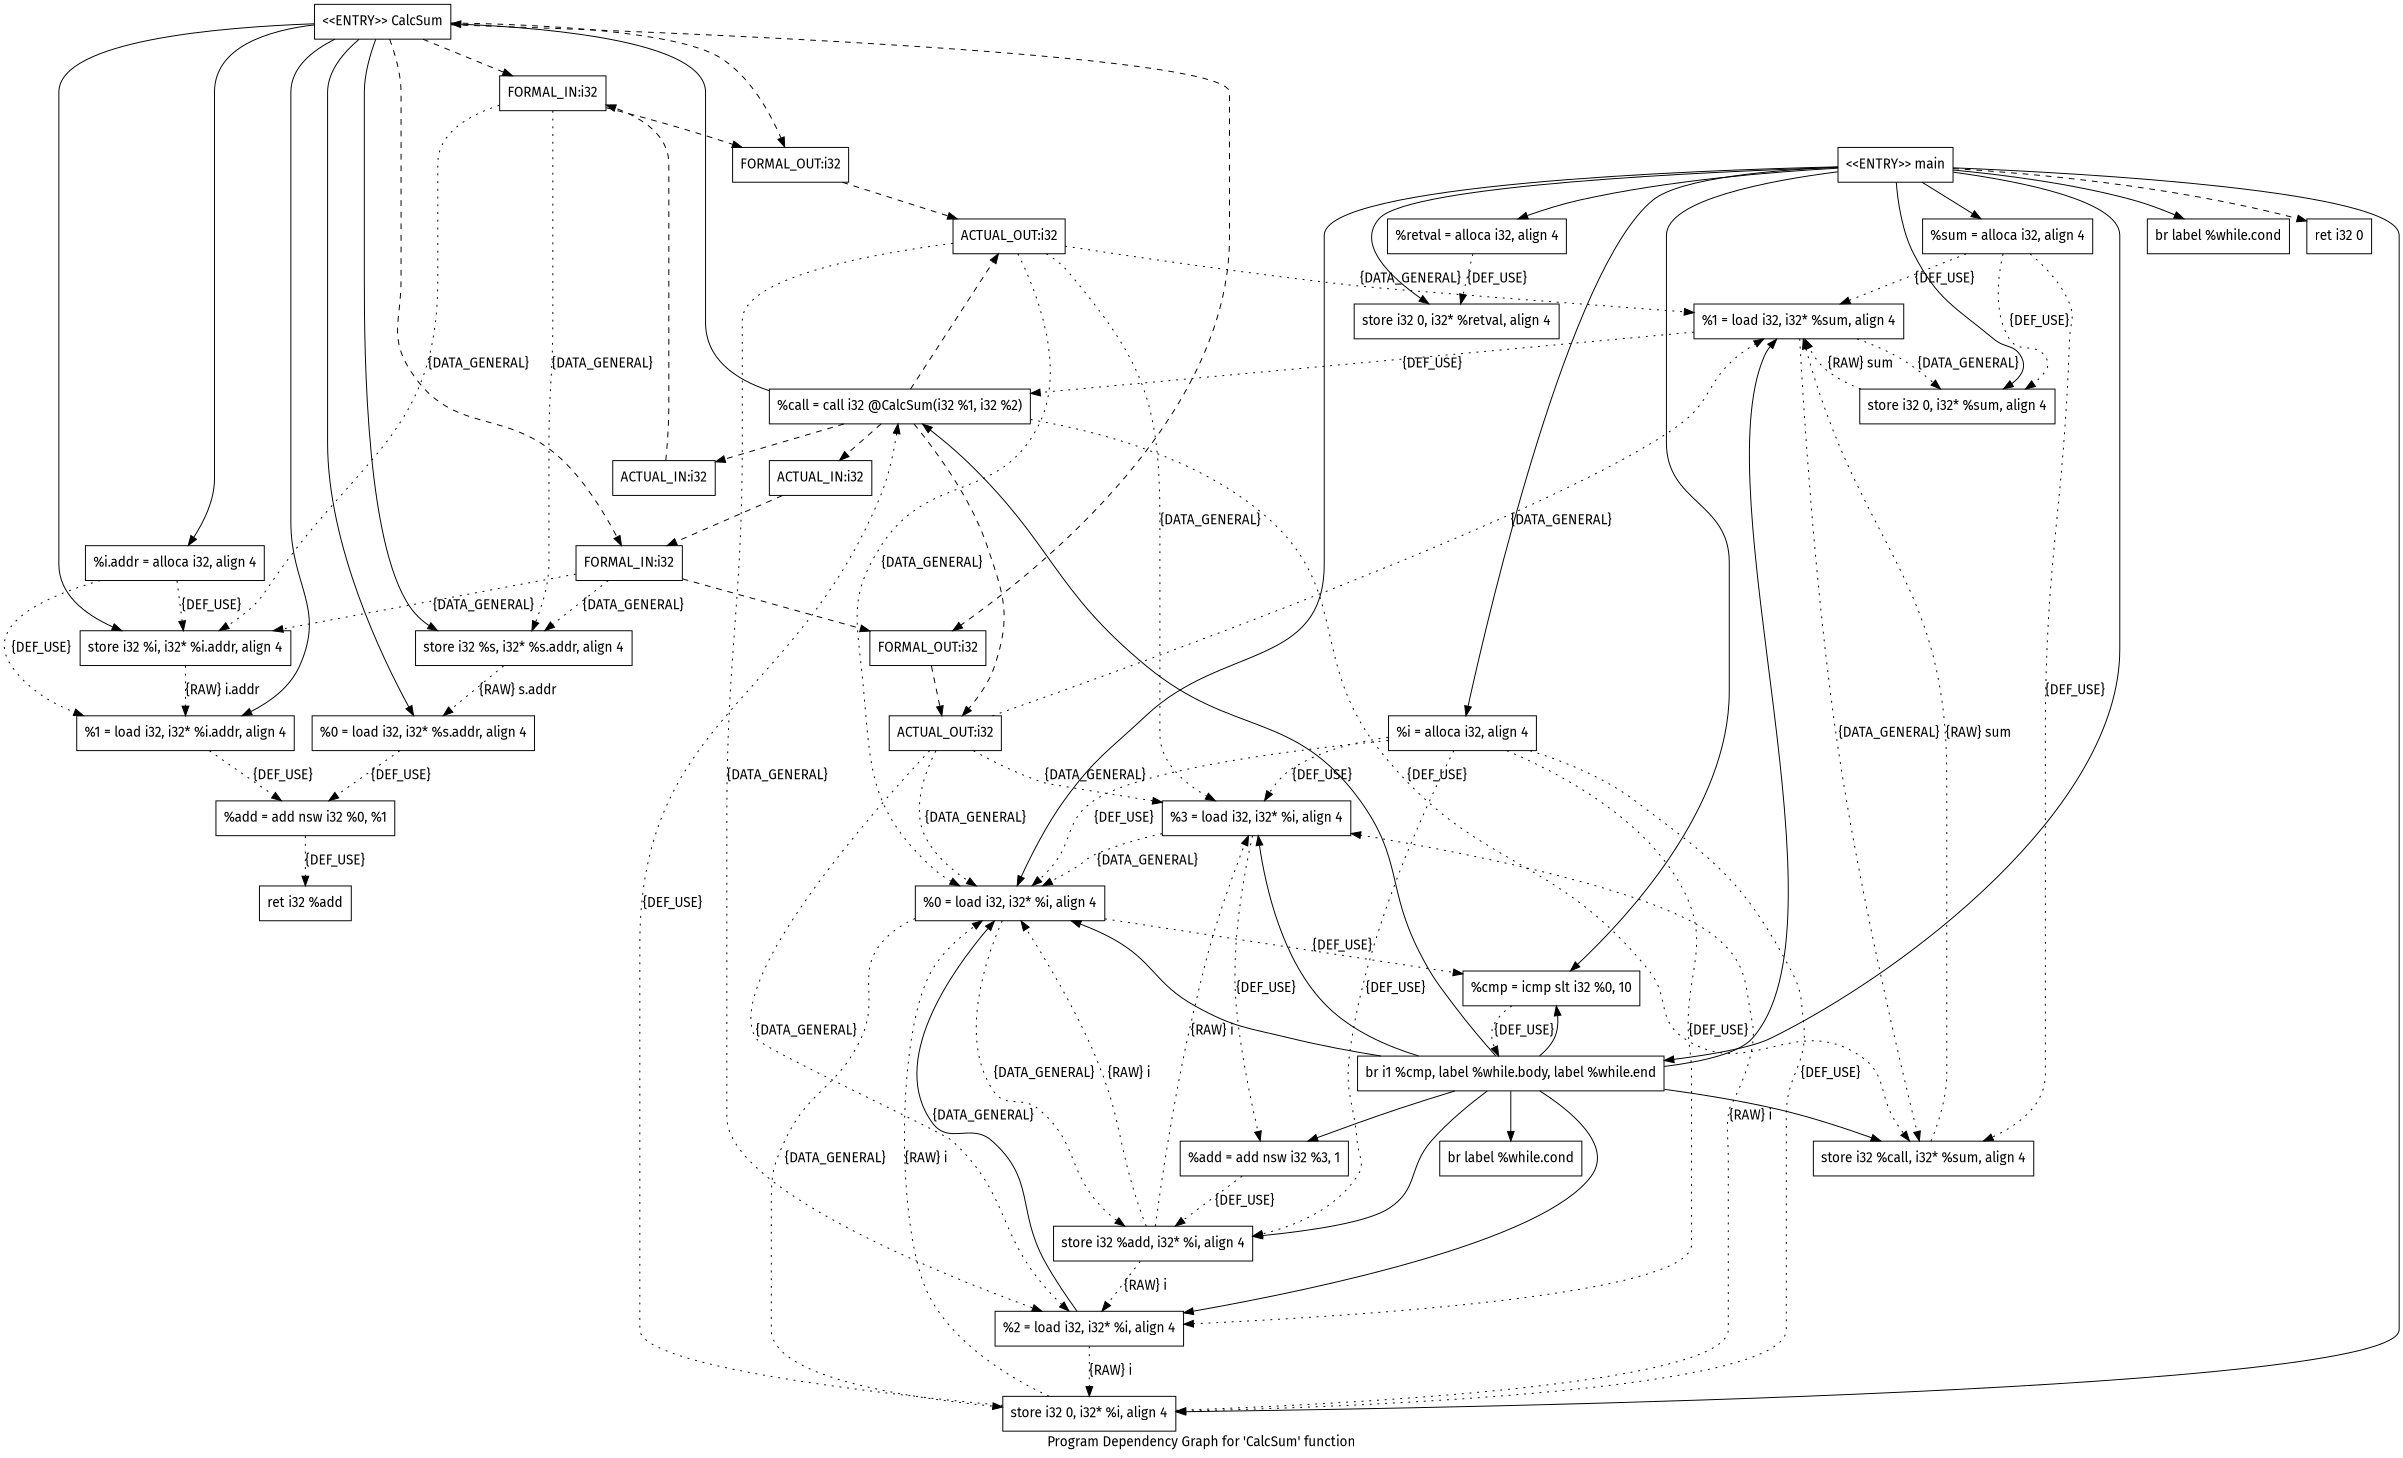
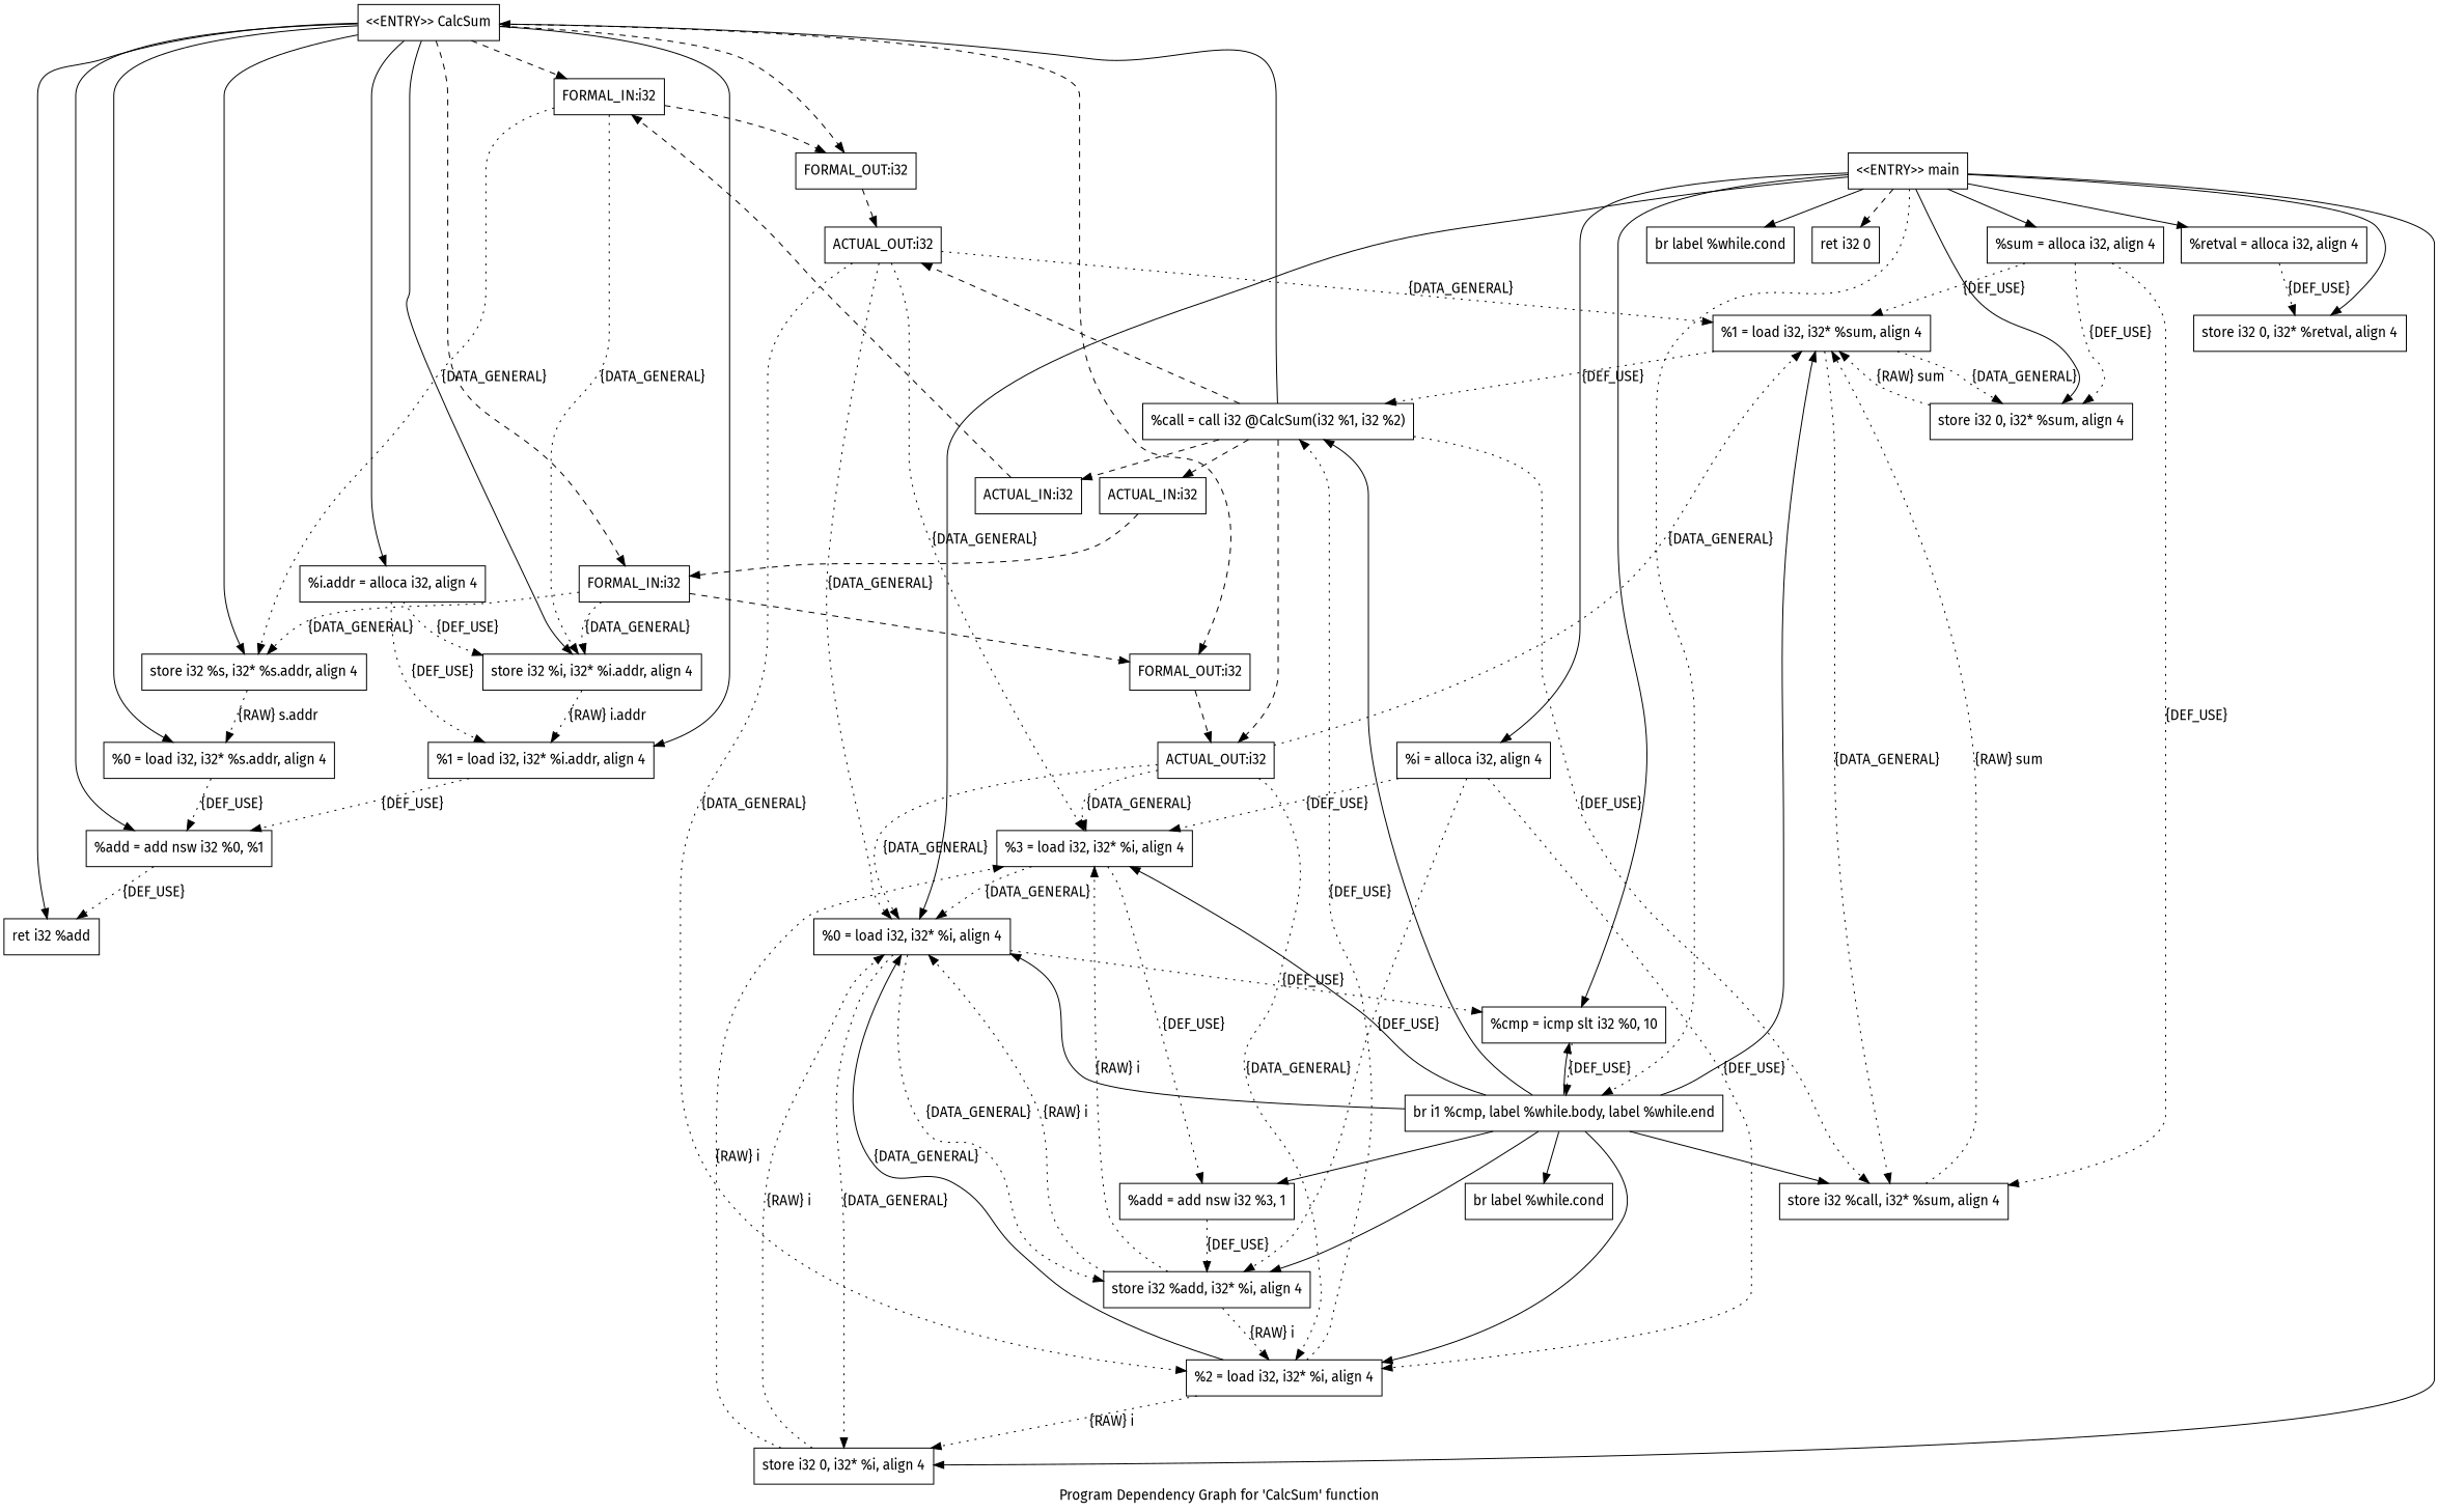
  digraph {
    fontname="Fira Sans"
    label="Program Dependency Graph for 'CalcSum' function"
    node [fontname="Fira Sans" shape=record]
    edge [fontname="Fira Sans" style=dotted]
    n1 [label="{  store i32 %s, i32* %s.addr, align 4}"]
    n2 [label="{  %0 = load i32, i32* %s.addr, align 4}"]
    n3 [label="{  %add = add nsw i32 %0, %1}"]
    n4 [label="{  ret i32 %add}"]
    n5 [label="{  %i.addr = alloca i32, align 4}"]
    n6 [label="{  store i32 %i, i32* %i.addr, align 4}"]
    n7 [label="{  %1 = load i32, i32* %i.addr, align 4}"]
    n8 [label="{  %call = call i32 @CalcSum(i32 %1, i32 %2)}"]
    n9 [label="{\<\<ENTRY\>\> CalcSum}"]
    n10 [label="{  store i32 %call, i32* %sum, align 4}"]
    n11 [label="{ACTUAL_IN:i32}"]
    n12 [label="{ACTUAL_OUT:i32}"]
    n13 [label="{ACTUAL_IN:i32}"]
    n14 [label="{ACTUAL_OUT:i32}"]
    n15 [label="{FORMAL_IN:i32}"]
    n16 [label="{FORMAL_OUT:i32}"]
    n17 [label="{FORMAL_IN:i32}"]
    n18 [label="{FORMAL_OUT:i32}"]
    n19 [label="{  %1 = load i32, i32* %sum, align 4}"]
    n20 [label="{  %0 = load i32, i32* %i, align 4}"]
    n21 [label="{  %2 = load i32, i32* %i, align 4}"]
    n22 [label="{  %3 = load i32, i32* %i, align 4}"]
    n23 [label="{  %retval = alloca i32, align 4}"]
    n24 [label="{  store i32 0, i32* %retval, align 4}"]
    n25 [label="{  %sum = alloca i32, align 4}"]
    n26 [label="{  store i32 0, i32* %sum, align 4}"]
    n27 [label="{  %i = alloca i32, align 4}"]
    n28 [label="{  store i32 0, i32* %i, align 4}"]
    n29 [label="{  store i32 %add, i32* %i, align 4}"]
    n30 [label="{  %cmp = icmp slt i32 %0, 10}"]
    n31 [label="{  %add = add nsw i32 %3, 1}"]
    n32 [label="{  br i1 %cmp, label %while.body, label %while.end}"]
    n33 [label="{  br label %while.cond}"]
    n34 [label="{\<\<ENTRY\>\> main}"]
    n35 [label="{  br label %while.cond}"]
    n36 [label="{  ret i32 0}"]
    n1 -> n2 [label="{RAW} s.addr"]
    n2 -> n3 [label="{DEF_USE}"]
    n3 -> n4 [label="{DEF_USE}"]
    n5 -> n6 [label="{DEF_USE}"]
    n5 -> n7 [label="{DEF_USE}"]
    n6 -> n7 [label="{RAW} i.addr"]
    n7 -> n3 [label="{DEF_USE}"]
    n8 -> n9 [style=""]
    n8 -> n10 [label="{DEF_USE}"]
    n8 -> n11 [style=dashed]
    n8 -> n12 [style=dashed]
    n8 -> n13 [style=dashed]
    n8 -> n14 [style=dashed]
    n9 -> n1 [style=""]
    n9 -> n2 [style=""]
+   n9 -> n3 [style=""]
+   n9 -> n4 [style=""]
    n9 -> n5 [style=""]
    n9 -> n6 [style=""]
    n9 -> n7 [style=""]
    n9 -> n15 [style=dashed]
    n9 -> n16 [style=dashed]
    n9 -> n17 [style=dashed]
    n9 -> n18 [style=dashed]
    n10 -> n19 [label="{RAW} sum"]
    n11 -> n15 [style=dashed]
    n12 -> n19 [label="{DATA_GENERAL}"]
    n12 -> n20 [label="{DATA_GENERAL}"]
    n12 -> n21 [label="{DATA_GENERAL}"]
    n12 -> n22 [label="{DATA_GENERAL}"]
    n13 -> n17 [style=dashed]
    n14 -> n19 [label="{DATA_GENERAL}"]
    n14 -> n20 [label="{DATA_GENERAL}"]
    n14 -> n21 [label="{DATA_GENERAL}"]
    n14 -> n22 [label="{DATA_GENERAL}"]
    n15 -> n1 [label="{DATA_GENERAL}"]
    n15 -> n6 [label="{DATA_GENERAL}"]
    n15 -> n16 [style=dashed]
    n16 -> n12 [style=dashed]
    n17 -> n1 [label="{DATA_GENERAL}"]
    n17 -> n6 [label="{DATA_GENERAL}"]
    n17 -> n18 [style=dashed]
    n18 -> n14 [style=dashed]
    n19 -> n8 [label="{DEF_USE}"]
    n19 -> n10 [label="{DATA_GENERAL}"]
    n19 -> n26 [label="{DATA_GENERAL}"]
    n20 -> n28 [label="{DATA_GENERAL}"]
    n20 -> n29 [label="{DATA_GENERAL}"]
    n20 -> n30 [label="{DEF_USE}"]
-   n28 -> n8 [label="{DEF_USE}"]
+   n21 -> n8 [label="{DEF_USE}"]
    n21 -> n20 [label="{DATA_GENERAL}" style=solid]
    n21 -> n28 [label="{RAW} i"]
    n22 -> n20 [label="{DATA_GENERAL}"]
    n22 -> n31 [label="{DEF_USE}"]
    n23 -> n24 [label="{DEF_USE}"]
    n25 -> n10 [label="{DEF_USE}"]
    n25 -> n19 [label="{DEF_USE}"]
    n25 -> n26 [label="{DEF_USE}"]
    n26 -> n19 [label="{RAW} sum"]
-   n27 -> n20 [label="{DEF_USE}"]
    n27 -> n21 [label="{DEF_USE}"]
    n27 -> n22 [label="{DEF_USE}"]
-   n27 -> n28 [label="{DEF_USE}"]
    n27 -> n29 [label="{DEF_USE}"]
    n28 -> n20 [label="{RAW} i"]
    n28 -> n22 [label="{RAW} i"]
    n29 -> n20 [label="{RAW} i"]
    n29 -> n21 [label="{RAW} i"]
    n29 -> n22 [label="{RAW} i"]
    n30 -> n32 [label="{DEF_USE}"]
    n31 -> n29 [label="{DEF_USE}"]
    n32 -> n8 [style=""]
    n32 -> n10 [style=""]
    n32 -> n19 [style=""]
    n32 -> n20 [style=""]
    n32 -> n21 [style=""]
    n32 -> n22 [style=""]
    n32 -> n29 [style=""]
    n32 -> n30 [style=""]
    n32 -> n31 [style=""]
    n32 -> n33 [style=""]
    n34 -> n20 [style=""]
    n34 -> n23 [style=""]
    n34 -> n24 [style=""]
    n34 -> n25 [style=""]
    n34 -> n26 [style=""]
    n34 -> n27 [style=""]
    n34 -> n28 [style=""]
    n34 -> n30 [style=""]
-   n34 -> n32 [style=""]
+   n34 -> n32
    n34 -> n35 [style=""]
    n34 -> n36 [style=dashed]
  }
